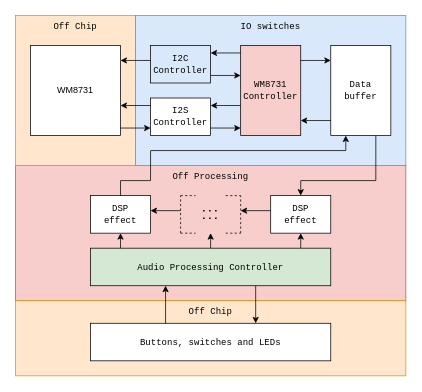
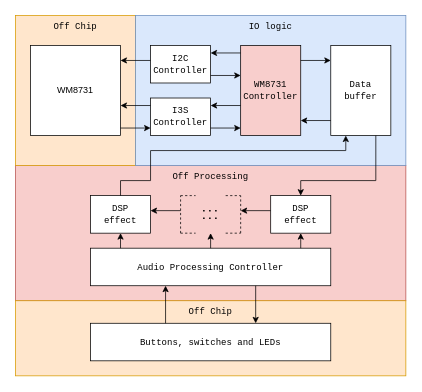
  <mxCell id="0" />
  <mxCell id="1" parent="0" />
  <mxCell id="2" value="&lt;font face=&quot;Courier New&quot;&gt;Off Processing&lt;/font&gt;" style="rounded=0;whiteSpace=wrap;html=1;fillColor=#f8cecc;strokeColor=#b85450;align=center;horizontal=1;verticalAlign=top;" vertex="1" parent="1"><mxGeometry x="20" y="220" width="520" height="180" as="geometry" /></mxCell>
  <mxCell id="3" value="&lt;font face=&quot;Courier New&quot;&gt;Off Chip&lt;/font&gt;" style="rounded=0;whiteSpace=wrap;html=1;fillColor=#ffe6cc;strokeColor=#d79b00;align=center;horizontal=1;verticalAlign=top;" vertex="1" parent="1"><mxGeometry x="20" y="20" width="160" height="200" as="geometry" /></mxCell>
- <mxCell id="4" value="&lt;div&gt;&lt;font face=&quot;Courier New&quot;&gt;IO switches&lt;br&gt;&lt;/font&gt;&lt;/div&gt;" style="rounded=0;whiteSpace=wrap;html=1;fillColor=#dae8fc;strokeColor=#6c8ebf;align=center;horizontal=1;verticalAlign=top;gradientColor=none;" vertex="1" parent="1"><mxGeometry x="180" y="20" width="360" height="200" as="geometry" /></mxCell>
+ <mxCell id="4" value="&lt;div&gt;&lt;font face=&quot;Courier New&quot;&gt;IO logic&lt;br&gt;&lt;/font&gt;&lt;/div&gt;" style="rounded=0;whiteSpace=wrap;html=1;fillColor=#dae8fc;strokeColor=#6c8ebf;align=center;horizontal=1;verticalAlign=top;gradientColor=none;" vertex="1" parent="1"><mxGeometry x="180" y="20" width="360" height="200" as="geometry" /></mxCell>
  <mxCell id="5" value="&lt;div&gt;&lt;font face=&quot;Courier New&quot;&gt;WM8731&lt;/font&gt;&lt;/div&gt;&lt;div&gt;&lt;font face=&quot;Courier New&quot;&gt;Controller&lt;br&gt;&lt;/font&gt;&lt;/div&gt;" style="rounded=0;whiteSpace=wrap;html=1;fillColor=#f8cecc;" vertex="1" parent="1"><mxGeometry x="320" y="60" width="80" height="120" as="geometry" /></mxCell>
- <mxCell id="6" value="&lt;div&gt;&lt;font face=&quot;Courier New&quot;&gt;I2C&lt;/font&gt;&lt;/div&gt;&lt;div&gt;&lt;font face=&quot;Courier New&quot;&gt;Controller&lt;br&gt;&lt;/font&gt;&lt;/div&gt;" style="rounded=0;whiteSpace=wrap;html=1;fillColor=#dae8fc;" vertex="1" parent="1"><mxGeometry x="200" y="60" width="80" height="50" as="geometry" /></mxCell>
- <mxCell id="7" value="&lt;div&gt;&lt;font face=&quot;Courier New&quot;&gt;I2S&lt;/font&gt;&lt;/div&gt;&lt;div&gt;&lt;font face=&quot;Courier New&quot;&gt;Controller&lt;br&gt;&lt;/font&gt;&lt;/div&gt;" style="rounded=0;whiteSpace=wrap;html=1;" vertex="1" parent="1"><mxGeometry x="200" y="130" width="80" height="50" as="geometry" /></mxCell>
+ <mxCell id="6" value="&lt;div&gt;&lt;font face=&quot;Courier New&quot;&gt;I2C&lt;/font&gt;&lt;/div&gt;&lt;div&gt;&lt;font face=&quot;Courier New&quot;&gt;Controller&lt;br&gt;&lt;/font&gt;&lt;/div&gt;" style="rounded=0;whiteSpace=wrap;html=1;" vertex="1" parent="1"><mxGeometry x="200" y="60" width="80" height="50" as="geometry" /></mxCell>
+ <mxCell id="7" value="&lt;div&gt;&lt;font face=&quot;Courier New&quot;&gt;I3S&lt;/font&gt;&lt;/div&gt;&lt;div&gt;&lt;font face=&quot;Courier New&quot;&gt;Controller&lt;br&gt;&lt;/font&gt;&lt;/div&gt;" style="rounded=0;whiteSpace=wrap;html=1;" vertex="1" parent="1"><mxGeometry x="200" y="130" width="80" height="50" as="geometry" /></mxCell>
  <mxCell id="8" value="WM8731" style="rounded=0;whiteSpace=wrap;html=1;" vertex="1" parent="1"><mxGeometry x="40" y="60" width="120" height="120" as="geometry" /></mxCell>
  <mxCell id="9" value="" style="endArrow=classic;html=1;rounded=0;" edge="1" parent="1"><mxGeometry width="50" height="50" relative="1" as="geometry"><mxPoint x="200" y="80" as="sourcePoint" /><mxPoint x="160" y="80" as="targetPoint" /></mxGeometry></mxCell>
  <mxCell id="10" value="" style="endArrow=classic;html=1;rounded=0;" edge="1" parent="1"><mxGeometry width="50" height="50" relative="1" as="geometry"><mxPoint x="200" y="140" as="sourcePoint" /><mxPoint x="160" y="140" as="targetPoint" /></mxGeometry></mxCell>
  <mxCell id="11" value="" style="endArrow=classic;html=1;rounded=0;" edge="1" parent="1"><mxGeometry width="50" height="50" relative="1" as="geometry"><mxPoint x="160" y="170" as="sourcePoint" /><mxPoint x="200" y="170" as="targetPoint" /></mxGeometry></mxCell>
  <mxCell id="12" value="" style="endArrow=classic;html=1;rounded=0;" edge="1" parent="1"><mxGeometry width="50" height="50" relative="1" as="geometry"><mxPoint x="320" y="70" as="sourcePoint" /><mxPoint x="280" y="70" as="targetPoint" /></mxGeometry></mxCell>
  <mxCell id="13" value="" style="endArrow=classic;html=1;rounded=0;" edge="1" parent="1"><mxGeometry width="50" height="50" relative="1" as="geometry"><mxPoint x="280" y="100" as="sourcePoint" /><mxPoint x="320" y="100" as="targetPoint" /></mxGeometry></mxCell>
  <mxCell id="14" value="" style="endArrow=classic;html=1;rounded=0;" edge="1" parent="1"><mxGeometry width="50" height="50" relative="1" as="geometry"><mxPoint x="280" y="170" as="sourcePoint" /><mxPoint x="320" y="170" as="targetPoint" /></mxGeometry></mxCell>
  <mxCell id="15" value="" style="endArrow=classic;html=1;rounded=0;" edge="1" parent="1"><mxGeometry width="50" height="50" relative="1" as="geometry"><mxPoint x="320" y="140" as="sourcePoint" /><mxPoint x="280" y="140" as="targetPoint" /></mxGeometry></mxCell>
  <mxCell id="16" value="&lt;font face=&quot;Courier New&quot;&gt;Data buffer&lt;/font&gt;" style="rounded=0;whiteSpace=wrap;html=1;" vertex="1" parent="1"><mxGeometry x="440" y="60" width="80" height="120" as="geometry" /></mxCell>
  <mxCell id="17" value="" style="endArrow=classic;html=1;rounded=0;" edge="1" parent="1"><mxGeometry width="50" height="50" relative="1" as="geometry"><mxPoint x="400" y="80" as="sourcePoint" /><mxPoint x="440" y="80" as="targetPoint" /></mxGeometry></mxCell>
- <mxCell id="18" value="&lt;font face=&quot;Courier New&quot;&gt;Audio Processing Controller&lt;br&gt;&lt;/font&gt;" style="rounded=0;whiteSpace=wrap;html=1;fillColor=#d5e8d4;" vertex="1" parent="1"><mxGeometry x="120" y="330" width="320" height="50" as="geometry" /></mxCell>
+ <mxCell id="18" value="&lt;font face=&quot;Courier New&quot;&gt;Audio Processing Controller&lt;br&gt;&lt;/font&gt;" style="rounded=0;whiteSpace=wrap;html=1;" vertex="1" parent="1"><mxGeometry x="120" y="330" width="320" height="50" as="geometry" /></mxCell>
  <mxCell id="19" value="&lt;div&gt;&lt;font face=&quot;Courier New&quot;&gt;DSP&lt;/font&gt;&lt;/div&gt;&lt;div&gt;&lt;font face=&quot;Courier New&quot;&gt;effect&lt;/font&gt;&lt;/div&gt;" style="rounded=0;whiteSpace=wrap;html=1;" vertex="1" parent="1"><mxGeometry x="120" y="260" width="80" height="50" as="geometry" /></mxCell>
  <mxCell id="20" value="&lt;div&gt;&lt;font face=&quot;Courier New&quot;&gt;DSP&lt;/font&gt;&lt;/div&gt;&lt;div&gt;&lt;font face=&quot;Courier New&quot;&gt;effect&lt;/font&gt;&lt;/div&gt;" style="rounded=0;whiteSpace=wrap;html=1;" vertex="1" parent="1"><mxGeometry x="360" y="260" width="80" height="50" as="geometry" /></mxCell>
  <mxCell id="21" value="" style="endArrow=none;dashed=1;html=1;rounded=0;" edge="1" parent="1"><mxGeometry width="50" height="50" relative="1" as="geometry"><mxPoint x="240" y="310" as="sourcePoint" /><mxPoint x="240" y="260" as="targetPoint" /></mxGeometry></mxCell>
  <mxCell id="22" value="" style="endArrow=none;dashed=1;html=1;rounded=0;" edge="1" parent="1"><mxGeometry width="50" height="50" relative="1" as="geometry"><mxPoint x="320" y="310" as="sourcePoint" /><mxPoint x="320" y="260" as="targetPoint" /></mxGeometry></mxCell>
  <mxCell id="23" value="" style="endArrow=none;dashed=1;html=1;rounded=0;" edge="1" parent="1"><mxGeometry width="50" height="50" relative="1" as="geometry"><mxPoint x="240" y="260" as="sourcePoint" /><mxPoint x="260" y="260" as="targetPoint" /></mxGeometry></mxCell>
  <mxCell id="24" value="" style="endArrow=none;dashed=1;html=1;rounded=0;" edge="1" parent="1"><mxGeometry width="50" height="50" relative="1" as="geometry"><mxPoint x="240" y="310" as="sourcePoint" /><mxPoint x="260" y="310" as="targetPoint" /></mxGeometry></mxCell>
  <mxCell id="25" value="" style="endArrow=none;dashed=1;html=1;rounded=0;" edge="1" parent="1"><mxGeometry width="50" height="50" relative="1" as="geometry"><mxPoint x="300" y="260" as="sourcePoint" /><mxPoint x="320" y="260" as="targetPoint" /></mxGeometry></mxCell>
  <mxCell id="26" value="" style="endArrow=none;dashed=1;html=1;rounded=0;" edge="1" parent="1"><mxGeometry width="50" height="50" relative="1" as="geometry"><mxPoint x="300" y="310" as="sourcePoint" /><mxPoint x="320" y="310" as="targetPoint" /></mxGeometry></mxCell>
  <mxCell id="27" value="" style="endArrow=classic;html=1;rounded=0;" edge="1" parent="1"><mxGeometry width="50" height="50" relative="1" as="geometry"><mxPoint x="160" y="330" as="sourcePoint" /><mxPoint x="160" y="310" as="targetPoint" /></mxGeometry></mxCell>
  <mxCell id="28" value="" style="endArrow=classic;html=1;rounded=0;" edge="1" parent="1"><mxGeometry width="50" height="50" relative="1" as="geometry"><mxPoint x="400" y="330" as="sourcePoint" /><mxPoint x="400" y="310" as="targetPoint" /></mxGeometry></mxCell>
  <mxCell id="29" value="" style="endArrow=classic;html=1;rounded=0;" edge="1" parent="1"><mxGeometry width="50" height="50" relative="1" as="geometry"><mxPoint x="280" y="330" as="sourcePoint" /><mxPoint x="280" y="310" as="targetPoint" /></mxGeometry></mxCell>
  <mxCell id="30" value="" style="endArrow=none;dashed=1;html=1;dashPattern=1 3;strokeWidth=2;rounded=0;" edge="1" parent="1"><mxGeometry width="50" height="50" relative="1" as="geometry"><mxPoint x="270" y="280" as="sourcePoint" /><mxPoint x="290" y="280" as="targetPoint" /></mxGeometry></mxCell>
  <mxCell id="31" value="" style="endArrow=none;dashed=1;html=1;dashPattern=1 3;strokeWidth=2;rounded=0;" edge="1" parent="1"><mxGeometry width="50" height="50" relative="1" as="geometry"><mxPoint x="270" y="290" as="sourcePoint" /><mxPoint x="290" y="290" as="targetPoint" /></mxGeometry></mxCell>
  <mxCell id="32" value="" style="endArrow=classic;html=1;rounded=0;" edge="1" parent="1"><mxGeometry width="50" height="50" relative="1" as="geometry"><mxPoint x="440" y="160" as="sourcePoint" /><mxPoint x="400" y="160" as="targetPoint" /></mxGeometry></mxCell>
  <mxCell id="33" value="" style="endArrow=classic;html=1;rounded=0;" edge="1" parent="1"><mxGeometry width="50" height="50" relative="1" as="geometry"><mxPoint x="500" y="180" as="sourcePoint" /><mxPoint x="400" y="260" as="targetPoint" /><Array as="points"><mxPoint x="500" y="240" /><mxPoint x="400" y="240" /></Array></mxGeometry></mxCell>
  <mxCell id="34" value="" style="endArrow=classic;html=1;rounded=0;" edge="1" parent="1"><mxGeometry width="50" height="50" relative="1" as="geometry"><mxPoint x="360" y="280" as="sourcePoint" /><mxPoint x="320" y="280" as="targetPoint" /></mxGeometry></mxCell>
  <mxCell id="35" value="" style="endArrow=classic;html=1;rounded=0;" edge="1" parent="1"><mxGeometry width="50" height="50" relative="1" as="geometry"><mxPoint x="240" y="280" as="sourcePoint" /><mxPoint x="200" y="280" as="targetPoint" /></mxGeometry></mxCell>
  <mxCell id="36" value="" style="endArrow=classic;html=1;rounded=0;" edge="1" parent="1"><mxGeometry width="50" height="50" relative="1" as="geometry"><mxPoint x="160" y="260" as="sourcePoint" /><mxPoint x="460" y="180" as="targetPoint" /><Array as="points"><mxPoint x="160" y="240" /><mxPoint x="200" y="240" /><mxPoint x="200" y="200" /><mxPoint x="460" y="200" /></Array></mxGeometry></mxCell>
  <mxCell id="37" value="&lt;font face=&quot;Courier New&quot;&gt;Off Chip&lt;/font&gt;" style="rounded=0;whiteSpace=wrap;html=1;fillColor=#ffe6cc;strokeColor=#d79b00;align=center;horizontal=1;verticalAlign=top;" vertex="1" parent="1"><mxGeometry x="20" y="400" width="520" height="100" as="geometry" /></mxCell>
  <mxCell id="38" value="&lt;font face=&quot;Courier New&quot;&gt;Buttons, switches and LEDs&lt;br&gt;&lt;/font&gt;" style="rounded=0;whiteSpace=wrap;html=1;" vertex="1" parent="1"><mxGeometry x="120" y="430" width="320" height="50" as="geometry" /></mxCell>
  <mxCell id="39" value="" style="endArrow=classic;html=1;rounded=0;" edge="1" parent="1"><mxGeometry width="50" height="50" relative="1" as="geometry"><mxPoint x="340" y="380" as="sourcePoint" /><mxPoint x="340" y="430" as="targetPoint" /></mxGeometry></mxCell>
  <mxCell id="40" value="" style="endArrow=classic;html=1;rounded=0;" edge="1" parent="1"><mxGeometry width="50" height="50" relative="1" as="geometry"><mxPoint x="220" y="430" as="sourcePoint" /><mxPoint x="220" y="380" as="targetPoint" /></mxGeometry></mxCell>
